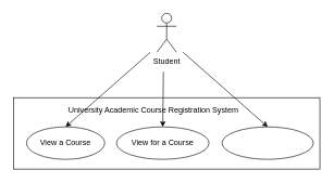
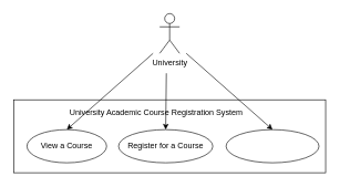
  <mxCell id="0" />
  <mxCell id="1" parent="0" />
- <mxCell id="2" value="Student&lt;br&gt;" style="shape=umlActor;verticalLabelPosition=bottom;verticalAlign=top;html=1;outlineConnect=0;" vertex="1" parent="1"><mxGeometry x="240" y="20" width="30" height="60" as="geometry" /></mxCell>
+ <mxCell id="2" value="University&lt;br&gt;" style="shape=umlActor;verticalLabelPosition=bottom;verticalAlign=top;html=1;outlineConnect=0;" vertex="1" parent="1"><mxGeometry x="240" y="20" width="30" height="60" as="geometry" /></mxCell>
  <mxCell id="3" value="" style="rounded=0;whiteSpace=wrap;html=1;" vertex="1" parent="1"><mxGeometry x="20" y="150" width="470" height="110" as="geometry" /></mxCell>
  <mxCell id="4" value="University Academic Course Registration System" style="text;strokeColor=none;align=center;fillColor=none;html=1;verticalAlign=middle;whiteSpace=wrap;rounded=0;" vertex="1" parent="1"><mxGeometry x="70" y="155" width="330" height="30" as="geometry" /></mxCell>
  <mxCell id="5" value="" style="group" vertex="1" connectable="0" parent="1"><mxGeometry x="40" y="195" width="120" height="50" as="geometry" /></mxCell>
  <mxCell id="6" value="" style="ellipse;whiteSpace=wrap;html=1;" vertex="1" parent="5"><mxGeometry width="120" height="50" as="geometry" /></mxCell>
  <mxCell id="7" value="View a Course" style="text;strokeColor=none;align=center;fillColor=none;html=1;verticalAlign=middle;whiteSpace=wrap;rounded=0;" vertex="1" parent="5"><mxGeometry x="10" y="10" width="100" height="30" as="geometry" /></mxCell>
  <mxCell id="8" value="" style="group" vertex="1" connectable="0" parent="1"><mxGeometry x="178" y="195" width="142" height="50" as="geometry" /></mxCell>
  <mxCell id="9" value="" style="ellipse;whiteSpace=wrap;html=1;" vertex="1" parent="8"><mxGeometry width="142" height="50" as="geometry" /></mxCell>
- <mxCell id="10" value="View for a Course" style="text;strokeColor=none;align=center;fillColor=none;html=1;verticalAlign=middle;whiteSpace=wrap;rounded=0;" vertex="1" parent="8"><mxGeometry x="11.833" y="10" width="118.333" height="30" as="geometry" /></mxCell>
+ <mxCell id="10" value="Register for a Course" style="text;strokeColor=none;align=center;fillColor=none;html=1;verticalAlign=middle;whiteSpace=wrap;rounded=0;" vertex="1" parent="8"><mxGeometry x="11.833" y="10" width="118.333" height="30" as="geometry" /></mxCell>
  <mxCell id="11" value="" style="group" vertex="1" connectable="0" parent="1"><mxGeometry x="340" y="195" width="140" height="50" as="geometry" /></mxCell>
  <mxCell id="12" value="" style="ellipse;whiteSpace=wrap;html=1;" vertex="1" parent="11"><mxGeometry width="140" height="50" as="geometry" /></mxCell>
  <mxCell id="13" value="" style="endArrow=classic;html=1;entryX=0.5;entryY=0;entryDx=0;entryDy=0;" edge="1" parent="1" target="6"><mxGeometry width="50" height="50" relative="1" as="geometry"><mxPoint x="230" y="80" as="sourcePoint" /><mxPoint x="210" y="50" as="targetPoint" /></mxGeometry></mxCell>
  <mxCell id="14" value="" style="endArrow=classic;html=1;entryX=0.5;entryY=0;entryDx=0;entryDy=0;" edge="1" parent="1" target="9"><mxGeometry width="50" height="50" relative="1" as="geometry"><mxPoint x="250" y="110" as="sourcePoint" /><mxPoint x="250" y="130" as="targetPoint" /></mxGeometry></mxCell>
  <mxCell id="15" value="" style="endArrow=classic;html=1;entryX=0.5;entryY=0;entryDx=0;entryDy=0;" edge="1" parent="1" target="12"><mxGeometry width="50" height="50" relative="1" as="geometry"><mxPoint x="280" y="80" as="sourcePoint" /><mxPoint x="290" y="130" as="targetPoint" /></mxGeometry></mxCell>
